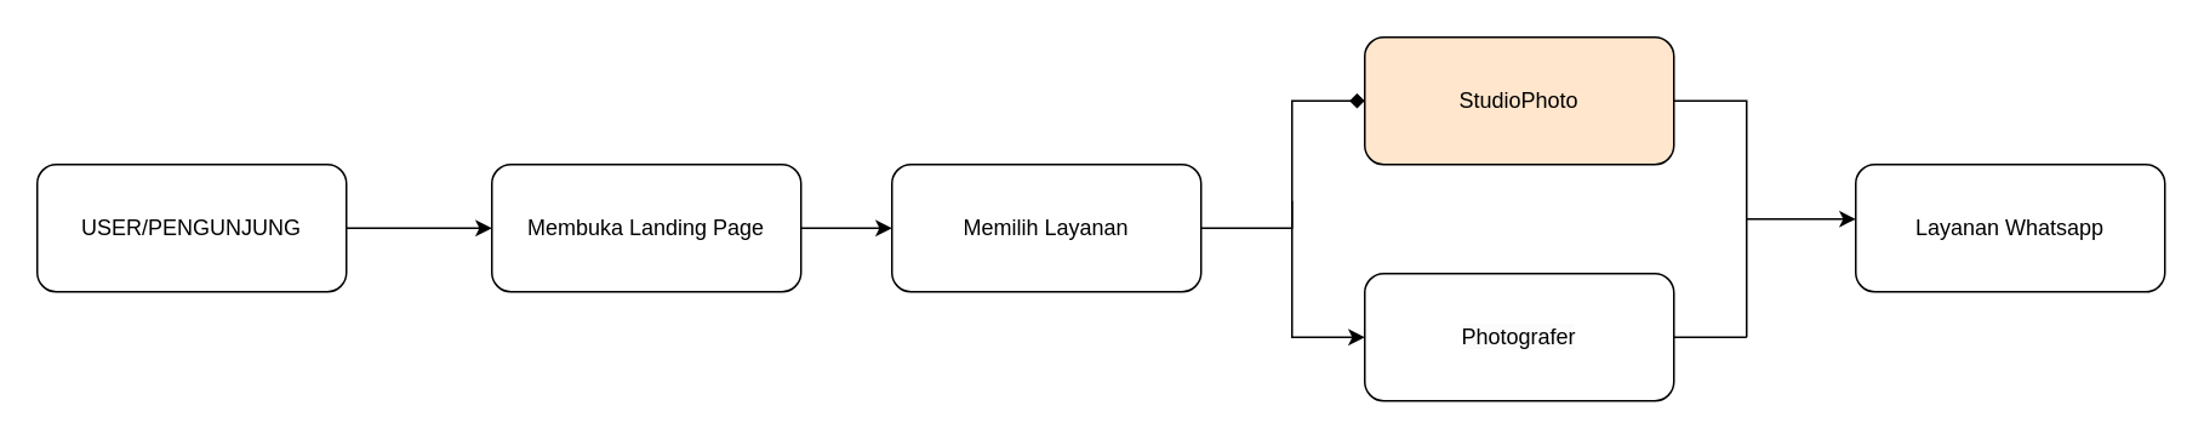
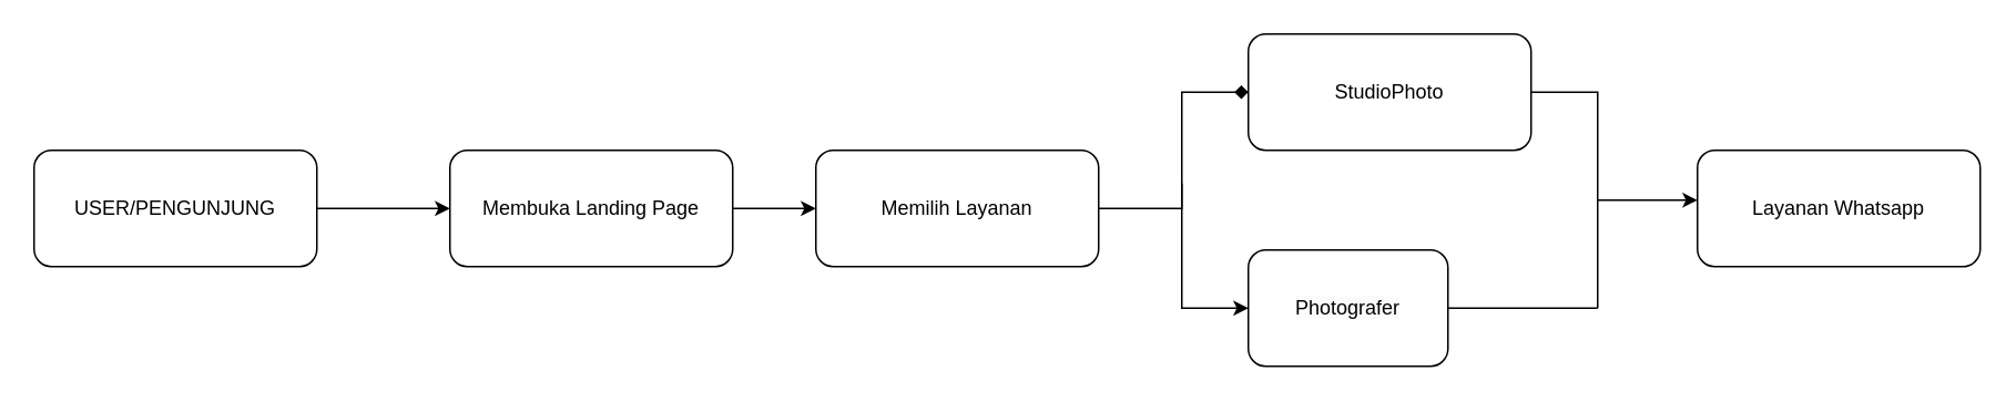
  <mxCell id="0" />
  <mxCell id="1" parent="0" />
  <mxCell id="2" value="" style="rounded=1;whiteSpace=wrap;html=1;" vertex="1" parent="1"><mxGeometry x="20" y="90" width="170" height="70" as="geometry" /></mxCell>
  <mxCell id="3" value="" style="endArrow=classic;html=1;rounded=0;exitX=1;exitY=0.5;exitDx=0;exitDy=0;" edge="1" parent="1" source="2"><mxGeometry width="50" height="50" relative="1" as="geometry"><mxPoint x="350" y="230" as="sourcePoint" /><mxPoint x="270" y="125" as="targetPoint" /></mxGeometry></mxCell>
  <mxCell id="4" value="USER/PENGUNJUNG" style="text;html=1;align=center;verticalAlign=middle;whiteSpace=wrap;rounded=0;" vertex="1" parent="1"><mxGeometry x="20" y="110" width="170" height="30" as="geometry" /></mxCell>
  <mxCell id="5" value="" style="rounded=1;whiteSpace=wrap;html=1;" vertex="1" parent="1"><mxGeometry x="270" y="90" width="170" height="70" as="geometry" /></mxCell>
  <mxCell id="6" style="edgeStyle=orthogonalEdgeStyle;rounded=0;orthogonalLoop=1;jettySize=auto;html=1;" edge="1" parent="1" source="7"><mxGeometry relative="1" as="geometry"><mxPoint x="490" y="125" as="targetPoint" /></mxGeometry></mxCell>
  <mxCell id="7" value="Membuka Landing Page" style="text;html=1;align=center;verticalAlign=middle;whiteSpace=wrap;rounded=0;" vertex="1" parent="1"><mxGeometry x="270" y="110" width="170" height="30" as="geometry" /></mxCell>
  <mxCell id="8" value="" style="rounded=1;whiteSpace=wrap;html=1;" vertex="1" parent="1"><mxGeometry x="490" y="90" width="170" height="70" as="geometry" /></mxCell>
  <mxCell id="9" style="edgeStyle=orthogonalEdgeStyle;rounded=0;orthogonalLoop=1;jettySize=auto;html=1;entryX=0;entryY=0.5;entryDx=0;entryDy=0;exitX=1;exitY=0.5;exitDx=0;exitDy=0;endArrow=diamond;" edge="1" parent="1" source="10" target="11"><mxGeometry relative="1" as="geometry"><mxPoint x="700" y="50" as="targetPoint" /><Array as="points"><mxPoint x="710" y="125" /><mxPoint x="710" y="55" /></Array></mxGeometry></mxCell>
  <mxCell id="10" value="Memilih Layanan" style="text;html=1;align=center;verticalAlign=middle;whiteSpace=wrap;rounded=0;" vertex="1" parent="1"><mxGeometry x="490" y="110" width="170" height="30" as="geometry" /></mxCell>
- <mxCell id="11" value="StudioPhoto" style="rounded=1;whiteSpace=wrap;html=1;fillColor=#ffe6cc;" vertex="1" parent="1"><mxGeometry x="750" y="20" width="170" height="70" as="geometry" /></mxCell>
+ <mxCell id="11" value="StudioPhoto" style="rounded=1;whiteSpace=wrap;html=1;" vertex="1" parent="1"><mxGeometry x="750" y="20" width="170" height="70" as="geometry" /></mxCell>
  <mxCell id="12" style="edgeStyle=orthogonalEdgeStyle;rounded=0;orthogonalLoop=1;jettySize=auto;html=1;entryX=0;entryY=0.5;entryDx=0;entryDy=0;" edge="1" parent="1" target="13"><mxGeometry relative="1" as="geometry"><mxPoint x="700" y="140" as="targetPoint" /><mxPoint x="710" y="110" as="sourcePoint" /><Array as="points"><mxPoint x="710" y="185" /></Array></mxGeometry></mxCell>
- <mxCell id="13" value="&lt;span style=&quot;color: rgb(0, 0, 0); font-family: Helvetica; font-size: 12px; font-style: normal; font-variant-ligatures: normal; font-variant-caps: normal; font-weight: 400; letter-spacing: normal; orphans: 2; text-align: center; text-indent: 0px; text-transform: none; widows: 2; word-spacing: 0px; -webkit-text-stroke-width: 0px; white-space: normal; background-color: rgb(251, 251, 251); text-decoration-thickness: initial; text-decoration-style: initial; text-decoration-color: initial; display: inline !important; float: none;&quot;&gt;Photografer&lt;/span&gt;" style="rounded=1;whiteSpace=wrap;html=1;" vertex="1" parent="1"><mxGeometry x="750" y="150" width="170" height="70" as="geometry" /></mxCell>
+ <mxCell id="13" value="&lt;span style=&quot;color: rgb(0, 0, 0); font-family: Helvetica; font-size: 12px; font-style: normal; font-variant-ligatures: normal; font-variant-caps: normal; font-weight: 400; letter-spacing: normal; orphans: 2; text-align: center; text-indent: 0px; text-transform: none; widows: 2; word-spacing: 0px; -webkit-text-stroke-width: 0px; white-space: normal; background-color: rgb(251, 251, 251); text-decoration-thickness: initial; text-decoration-style: initial; text-decoration-color: initial; display: inline !important; float: none;&quot;&gt;Photografer&lt;/span&gt;" style="rounded=1;whiteSpace=wrap;html=1;" vertex="1" parent="1"><mxGeometry x="750" y="150" width="120" height="70" as="geometry" /></mxCell>
  <mxCell id="14" value="" style="endArrow=none;html=1;rounded=0;exitX=1;exitY=0.5;exitDx=0;exitDy=0;" edge="1" parent="1" source="11"><mxGeometry width="50" height="50" relative="1" as="geometry"><mxPoint x="920" y="60" as="sourcePoint" /><mxPoint x="960" y="185" as="targetPoint" /><Array as="points"><mxPoint x="960" y="55" /></Array></mxGeometry></mxCell>
  <mxCell id="15" value="" style="endArrow=none;html=1;rounded=0;exitX=1;exitY=0.5;exitDx=0;exitDy=0;" edge="1" parent="1" source="13"><mxGeometry width="50" height="50" relative="1" as="geometry"><mxPoint x="920" y="190" as="sourcePoint" /><mxPoint x="960" y="185" as="targetPoint" /></mxGeometry></mxCell>
  <mxCell id="16" value="" style="endArrow=classic;html=1;rounded=0;" edge="1" parent="1"><mxGeometry width="50" height="50" relative="1" as="geometry"><mxPoint x="960" y="120" as="sourcePoint" /><mxPoint x="1020" y="120" as="targetPoint" /></mxGeometry></mxCell>
  <mxCell id="17" value="Layanan Whatsapp" style="rounded=1;whiteSpace=wrap;html=1;" vertex="1" parent="1"><mxGeometry x="1020" y="90" width="170" height="70" as="geometry" /></mxCell>
